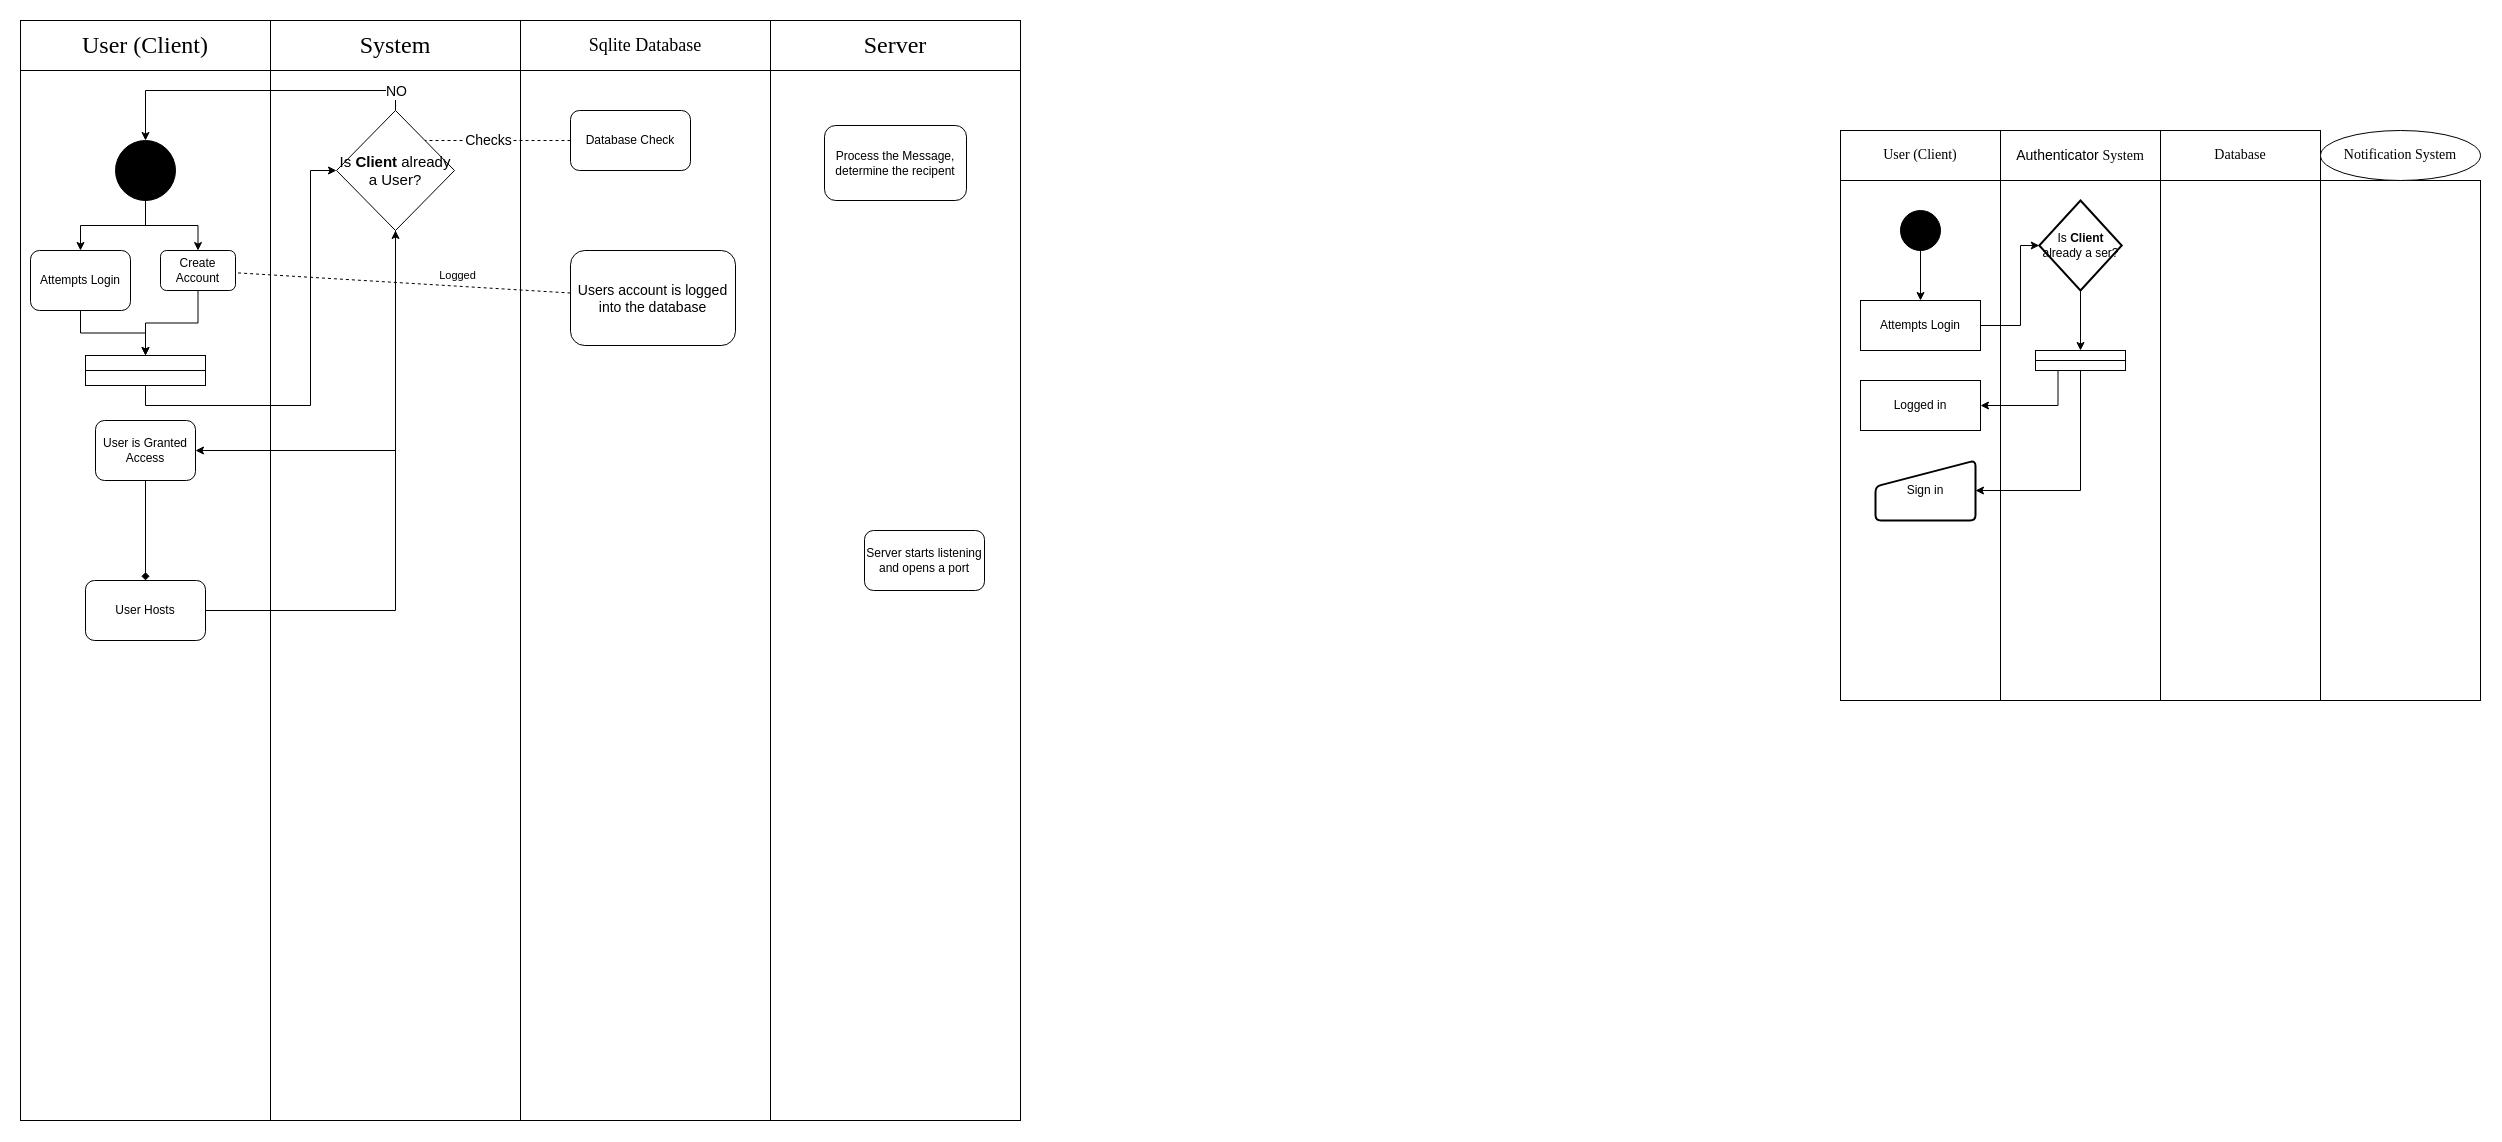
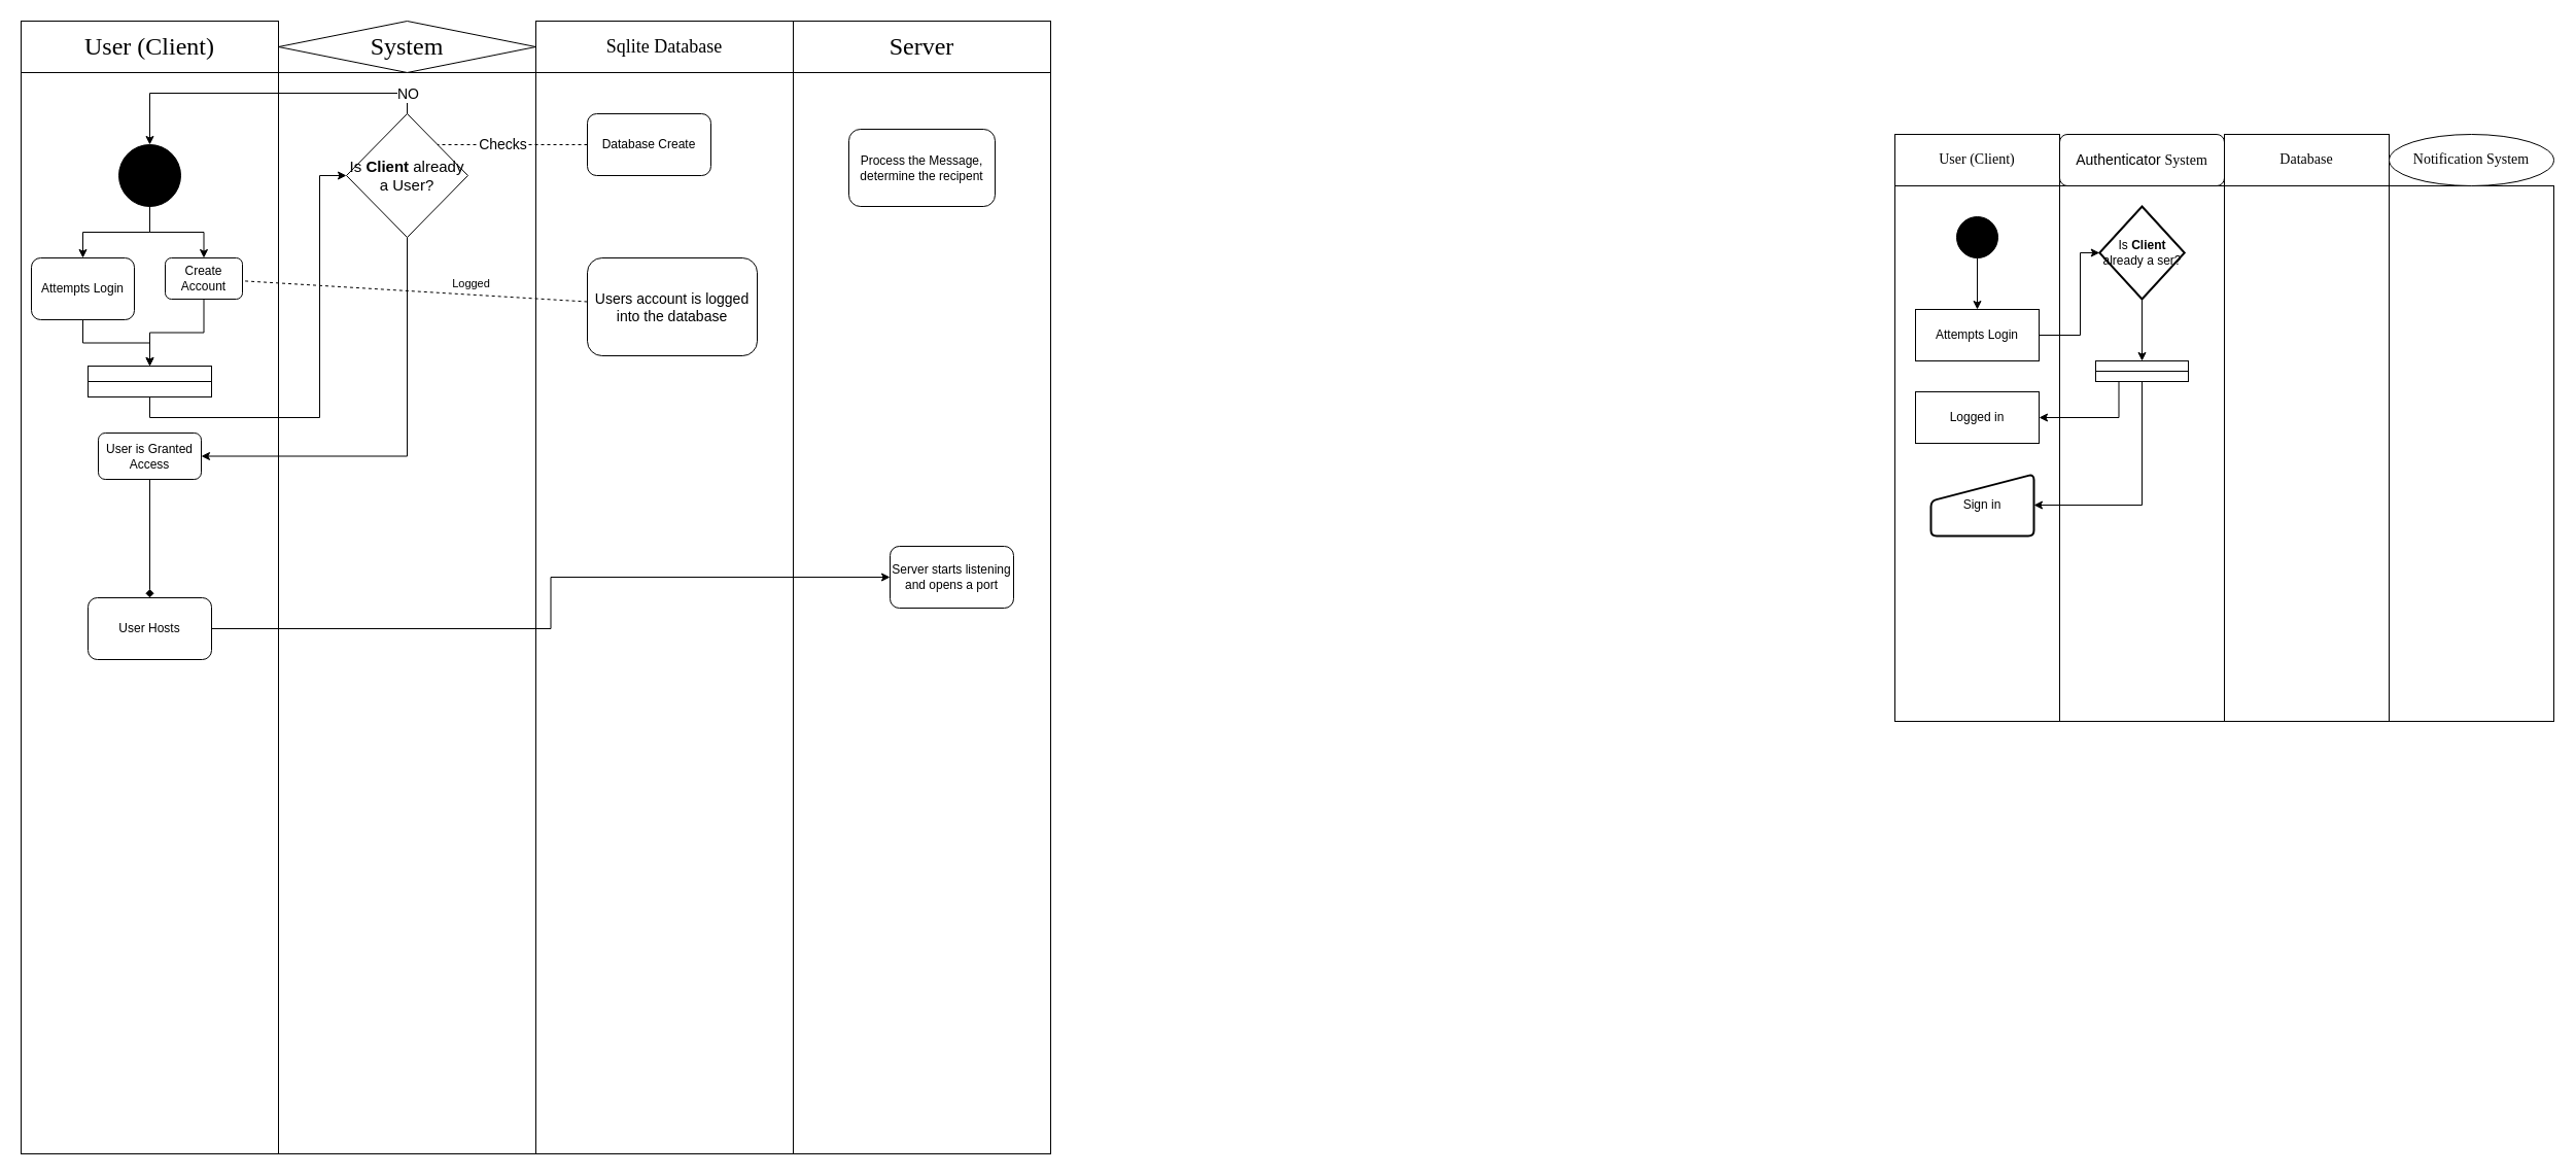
  <mxCell id="0" />
  <mxCell id="1" parent="0" />
  <mxCell id="2" value="" style="rounded=0;whiteSpace=wrap;html=1;" vertex="1" parent="1"><mxGeometry x="1840" y="180" width="160" height="520" as="geometry" /></mxCell>
  <mxCell id="3" value="&lt;font style=&quot;font-size: 14px;&quot; face=&quot;Verdana&quot;&gt;User (Client)&lt;/font&gt;" style="rounded=0;whiteSpace=wrap;html=1;" vertex="1" parent="1"><mxGeometry x="1840" y="130" width="160" height="50" as="geometry" /></mxCell>
  <mxCell id="4" value="" style="rounded=0;whiteSpace=wrap;html=1;" vertex="1" parent="1"><mxGeometry x="2000" y="180" width="160" height="520" as="geometry" /></mxCell>
- <mxCell id="5" value="&lt;font style=&quot;font-size: 14px;&quot;&gt;Authenticator&lt;/font&gt;&lt;font style=&quot;font-size: 14px;&quot;&gt; &lt;font face=&quot;Verdana&quot;&gt;System&lt;/font&gt;&lt;/font&gt;" style="rounded=0;whiteSpace=wrap;html=1;" vertex="1" parent="1"><mxGeometry x="2000" y="130" width="160" height="50" as="geometry" /></mxCell>
+ <mxCell id="5" value="&lt;font style=&quot;font-size: 14px;&quot;&gt;Authenticator&lt;/font&gt;&lt;font style=&quot;font-size: 14px;&quot;&gt; &lt;font face=&quot;Verdana&quot;&gt;System&lt;/font&gt;&lt;/font&gt;" style="whiteSpace=wrap;html=1;rounded=1;" vertex="1" parent="1"><mxGeometry x="2000" y="130" width="160" height="50" as="geometry" /></mxCell>
  <mxCell id="6" value="" style="rounded=0;whiteSpace=wrap;html=1;" vertex="1" parent="1"><mxGeometry x="2160" y="180" width="160" height="520" as="geometry" /></mxCell>
  <mxCell id="7" value="&lt;div&gt;&lt;font style=&quot;font-size: 14px;&quot; face=&quot;Verdana&quot;&gt;Database&lt;/font&gt;&lt;/div&gt;" style="rounded=0;whiteSpace=wrap;html=1;" vertex="1" parent="1"><mxGeometry x="2160" y="130" width="160" height="50" as="geometry" /></mxCell>
  <mxCell id="8" value="" style="rounded=0;whiteSpace=wrap;html=1;" vertex="1" parent="1"><mxGeometry x="2320" y="180" width="160" height="520" as="geometry" /></mxCell>
  <mxCell id="9" value="&lt;font style=&quot;font-size: 14px;&quot; face=&quot;Verdana&quot;&gt;Notification System&lt;br&gt;&lt;/font&gt;" style="ellipse;whiteSpace=wrap;html=1;" vertex="1" parent="1"><mxGeometry x="2320" y="130" width="160" height="50" as="geometry" /></mxCell>
  <mxCell id="10" style="edgeStyle=orthogonalEdgeStyle;rounded=0;orthogonalLoop=1;jettySize=auto;html=1;exitX=0.5;exitY=1;exitDx=0;exitDy=0;entryX=0.5;entryY=0;entryDx=0;entryDy=0;" edge="1" parent="1" source="11" target="12"><mxGeometry relative="1" as="geometry" /></mxCell>
  <mxCell id="11" value="" style="ellipse;whiteSpace=wrap;html=1;aspect=fixed;fillColor=#000000;" vertex="1" parent="1"><mxGeometry x="1900" y="210" width="40" height="40" as="geometry" /></mxCell>
  <mxCell id="12" value="Attempts Login" style="rounded=0;whiteSpace=wrap;html=1;" vertex="1" parent="1"><mxGeometry x="1860" y="300" width="120" height="50" as="geometry" /></mxCell>
  <mxCell id="13" value="Sign in " style="html=1;strokeWidth=2;shape=manualInput;whiteSpace=wrap;rounded=1;size=26;arcSize=11;" vertex="1" parent="1"><mxGeometry x="1875" y="460" width="100" height="60" as="geometry" /></mxCell>
  <mxCell id="14" style="edgeStyle=orthogonalEdgeStyle;rounded=0;orthogonalLoop=1;jettySize=auto;html=1;exitX=0.5;exitY=1;exitDx=0;exitDy=0;exitPerimeter=0;entryX=0.5;entryY=0;entryDx=0;entryDy=0;" edge="1" parent="1" source="15" target="18"><mxGeometry relative="1" as="geometry" /></mxCell>
  <mxCell id="15" value="&lt;div align=&quot;center&quot;&gt;&lt;font style=&quot;font-size: 12px;&quot;&gt;Is &lt;b&gt;Client&lt;/b&gt; already a ser?&lt;/font&gt;&lt;/div&gt;" style="strokeWidth=2;html=1;shape=mxgraph.flowchart.decision;whiteSpace=wrap;align=center;" vertex="1" parent="1"><mxGeometry x="2038.75" y="200" width="82.5" height="90" as="geometry" /></mxCell>
  <mxCell id="16" style="edgeStyle=orthogonalEdgeStyle;rounded=0;orthogonalLoop=1;jettySize=auto;html=1;exitX=1;exitY=0.5;exitDx=0;exitDy=0;entryX=0;entryY=0.5;entryDx=0;entryDy=0;entryPerimeter=0;" edge="1" parent="1" source="12" target="15"><mxGeometry relative="1" as="geometry"><Array as="points"><mxPoint x="2020" y="325" /><mxPoint x="2020" y="245" /></Array></mxGeometry></mxCell>
  <mxCell id="17" value="Logged in" style="rounded=0;whiteSpace=wrap;html=1;" vertex="1" parent="1"><mxGeometry x="1860" y="380" width="120" height="50" as="geometry" /></mxCell>
  <mxCell id="18" value="" style="rounded=0;whiteSpace=wrap;html=1;" vertex="1" parent="1"><mxGeometry x="2035" y="350" width="90" height="10" as="geometry" /></mxCell>
  <mxCell id="19" style="edgeStyle=orthogonalEdgeStyle;rounded=0;orthogonalLoop=1;jettySize=auto;html=1;exitX=0.25;exitY=1;exitDx=0;exitDy=0;entryX=1;entryY=0.5;entryDx=0;entryDy=0;" edge="1" parent="1" source="21" target="17"><mxGeometry relative="1" as="geometry" /></mxCell>
  <mxCell id="20" style="edgeStyle=orthogonalEdgeStyle;rounded=0;orthogonalLoop=1;jettySize=auto;html=1;exitX=0.5;exitY=1;exitDx=0;exitDy=0;entryX=1;entryY=0.5;entryDx=0;entryDy=0;" edge="1" parent="1" source="21" target="13"><mxGeometry relative="1" as="geometry" /></mxCell>
  <mxCell id="21" value="" style="rounded=0;whiteSpace=wrap;html=1;" vertex="1" parent="1"><mxGeometry x="2035" y="360" width="90" height="10" as="geometry" /></mxCell>
  <mxCell id="22" value="" style="rounded=0;whiteSpace=wrap;html=1;" vertex="1" parent="1"><mxGeometry x="20" y="70" width="250" height="1050" as="geometry" /></mxCell>
  <mxCell id="23" value="&lt;font style=&quot;font-size: 24px;&quot; face=&quot;Verdana&quot;&gt;User (Client)&lt;/font&gt;" style="rounded=0;whiteSpace=wrap;html=1;" vertex="1" parent="1"><mxGeometry x="20" width="250" height="50" as="geometry" y="20" /></mxCell>
  <mxCell id="24" value="" style="rounded=0;whiteSpace=wrap;html=1;" vertex="1" parent="1"><mxGeometry x="270" y="70" width="250" height="1050" as="geometry" /></mxCell>
- <mxCell id="25" value="&lt;font style=&quot;font-size: 24px;&quot; face=&quot;Verdana&quot;&gt;System&lt;/font&gt;" style="rounded=0;whiteSpace=wrap;html=1;" vertex="1" parent="1"><mxGeometry x="270" width="250" height="50" as="geometry" y="20" /></mxCell>
+ <mxCell id="25" value="&lt;font style=&quot;font-size: 24px;&quot; face=&quot;Verdana&quot;&gt;System&lt;/font&gt;" style="rhombus;whiteSpace=wrap;html=1;" vertex="1" parent="1"><mxGeometry x="270" width="250" height="50" as="geometry" y="20" /></mxCell>
  <mxCell id="26" value="" style="rounded=0;whiteSpace=wrap;html=1;" vertex="1" parent="1"><mxGeometry x="520" y="70" width="250" height="1050" as="geometry" /></mxCell>
  <mxCell id="27" value="&lt;font style=&quot;font-size: 18px;&quot; face=&quot;Verdana&quot;&gt;Sqlite Database&lt;/font&gt;" style="rounded=0;whiteSpace=wrap;html=1;" vertex="1" parent="1"><mxGeometry x="520" width="250" height="50" as="geometry" y="20" /></mxCell>
  <mxCell id="28" value="" style="rounded=0;whiteSpace=wrap;html=1;" vertex="1" parent="1"><mxGeometry x="770" y="70" width="250" height="1050" as="geometry" /></mxCell>
  <mxCell id="29" value="&lt;font style=&quot;font-size: 24px;&quot; face=&quot;Verdana&quot;&gt;Server&lt;/font&gt;" style="rounded=0;whiteSpace=wrap;html=1;" vertex="1" parent="1"><mxGeometry x="770" width="250" height="50" as="geometry" y="20" /></mxCell>
  <mxCell id="30" style="edgeStyle=orthogonalEdgeStyle;rounded=0;orthogonalLoop=1;jettySize=auto;html=1;exitX=0.5;exitY=1;exitDx=0;exitDy=0;entryX=0.5;entryY=0;entryDx=0;entryDy=0;" edge="1" parent="1" source="32" target="42"><mxGeometry relative="1" as="geometry"><mxPoint x="145" y="220" as="targetPoint" /></mxGeometry></mxCell>
  <mxCell id="31" style="edgeStyle=orthogonalEdgeStyle;rounded=0;orthogonalLoop=1;jettySize=auto;html=1;exitX=0.5;exitY=1;exitDx=0;exitDy=0;entryX=0.5;entryY=0;entryDx=0;entryDy=0;" edge="1" parent="1" source="32" target="46"><mxGeometry relative="1" as="geometry" /></mxCell>
  <mxCell id="32" value="" style="ellipse;whiteSpace=wrap;html=1;aspect=fixed;fillColor=#000000;" vertex="1" parent="1"><mxGeometry x="115" y="140" width="60" height="60" as="geometry" /></mxCell>
  <mxCell id="33" value="Process the Message, determine the recipent" style="rounded=1;whiteSpace=wrap;html=1;" vertex="1" parent="1"><mxGeometry x="824" y="125" width="142" height="75" as="geometry" /></mxCell>
  <mxCell id="34" style="edgeStyle=orthogonalEdgeStyle;rounded=0;orthogonalLoop=1;jettySize=auto;html=1;exitX=0.5;exitY=0;exitDx=0;exitDy=0;entryX=0.5;entryY=0;entryDx=0;entryDy=0;" edge="1" parent="1" source="37" target="32"><mxGeometry relative="1" as="geometry" /></mxCell>
  <mxCell id="35" value="&lt;font style=&quot;font-size: 14px;&quot;&gt;NO&lt;/font&gt;" style="edgeLabel;html=1;align=center;verticalAlign=middle;resizable=0;points=[];" vertex="1" connectable="0" parent="34"><mxGeometry x="-0.306" relative="1" as="geometry"><mxPoint x="91" as="offset" /></mxGeometry></mxCell>
  <mxCell id="36" style="edgeStyle=orthogonalEdgeStyle;rounded=0;orthogonalLoop=1;jettySize=auto;html=1;exitX=0.5;exitY=1;exitDx=0;exitDy=0;entryX=1;entryY=0.5;entryDx=0;entryDy=0;" edge="1" parent="1" source="37" target="44"><mxGeometry relative="1" as="geometry" /></mxCell>
  <mxCell id="37" value="&lt;div style=&quot;font-size: 15px;&quot; align=&quot;center&quot;&gt;&lt;font style=&quot;font-size: 15px;&quot;&gt;Is &lt;b&gt;Client&lt;/b&gt; already a User?&lt;/font&gt;&lt;/div&gt;" style="rhombus;whiteSpace=wrap;html=1;" vertex="1" parent="1"><mxGeometry x="336" y="110" width="118" height="120" as="geometry" /></mxCell>
- <mxCell id="38" value="Database Check" style="rounded=1;whiteSpace=wrap;html=1;" vertex="1" parent="1"><mxGeometry x="570" y="110" width="120" height="60" as="geometry" /></mxCell>
+ <mxCell id="38" value="Database Create" style="rounded=1;whiteSpace=wrap;html=1;" vertex="1" parent="1"><mxGeometry x="570" y="110" width="120" height="60" as="geometry" /></mxCell>
  <mxCell id="39" value="" style="endArrow=none;dashed=1;html=1;rounded=0;entryX=1;entryY=0;entryDx=0;entryDy=0;exitX=0;exitY=0.5;exitDx=0;exitDy=0;" edge="1" parent="1" source="38" target="37"><mxGeometry width="50" height="50" relative="1" as="geometry"><mxPoint x="460" y="600" as="sourcePoint" /><mxPoint x="510" y="550" as="targetPoint" /></mxGeometry></mxCell>
  <mxCell id="40" value="&lt;font style=&quot;font-size: 14px;&quot;&gt;Checks&lt;/font&gt;" style="edgeLabel;html=1;align=center;verticalAlign=middle;resizable=0;points=[];" vertex="1" connectable="0" parent="39"><mxGeometry x="0.146" y="-1" relative="1" as="geometry"><mxPoint as="offset" /></mxGeometry></mxCell>
  <mxCell id="41" style="edgeStyle=orthogonalEdgeStyle;rounded=0;orthogonalLoop=1;jettySize=auto;html=1;exitX=0.5;exitY=1;exitDx=0;exitDy=0;entryX=0.5;entryY=0;entryDx=0;entryDy=0;" edge="1" parent="1" source="42" target="47"><mxGeometry relative="1" as="geometry" /></mxCell>
  <mxCell id="42" value="Attempts Login" style="rounded=1;whiteSpace=wrap;html=1;" vertex="1" parent="1"><mxGeometry x="30" y="250" width="100" height="60" as="geometry" /></mxCell>
  <mxCell id="43" style="edgeStyle=orthogonalEdgeStyle;rounded=0;orthogonalLoop=1;jettySize=auto;html=1;exitX=0.5;exitY=1;exitDx=0;exitDy=0;endArrow=diamond;" edge="1" parent="1" source="44" target="51"><mxGeometry relative="1" as="geometry" /></mxCell>
- <mxCell id="44" value="User is Granted Access" style="rounded=1;whiteSpace=wrap;html=1;" vertex="1" parent="1"><mxGeometry x="95" y="420" width="100" height="60" as="geometry" /></mxCell>
+ <mxCell id="44" value="User is Granted Access" style="rounded=1;whiteSpace=wrap;html=1;" vertex="1" parent="1"><mxGeometry x="95" y="420" width="100" height="45" as="geometry" /></mxCell>
  <mxCell id="45" style="edgeStyle=orthogonalEdgeStyle;rounded=0;orthogonalLoop=1;jettySize=auto;html=1;exitX=0.5;exitY=1;exitDx=0;exitDy=0;entryX=0.5;entryY=0;entryDx=0;entryDy=0;" edge="1" parent="1" source="46" target="47"><mxGeometry relative="1" as="geometry" /></mxCell>
  <mxCell id="46" value="Create Account" style="rounded=1;whiteSpace=wrap;html=1;" vertex="1" parent="1"><mxGeometry x="160" y="250" width="75" height="40" as="geometry" /></mxCell>
  <mxCell id="47" value="" style="rounded=0;whiteSpace=wrap;html=1;" vertex="1" parent="1"><mxGeometry x="85" y="355" width="120" height="15" as="geometry" /></mxCell>
  <mxCell id="48" style="edgeStyle=orthogonalEdgeStyle;rounded=0;orthogonalLoop=1;jettySize=auto;html=1;exitX=0.5;exitY=1;exitDx=0;exitDy=0;entryX=0;entryY=0.5;entryDx=0;entryDy=0;" edge="1" parent="1" source="49" target="37"><mxGeometry relative="1" as="geometry"><Array as="points"><mxPoint x="145" y="405" /><mxPoint x="310" y="405" /><mxPoint x="310" y="170" /></Array></mxGeometry></mxCell>
  <mxCell id="49" value="" style="rounded=0;whiteSpace=wrap;html=1;" vertex="1" parent="1"><mxGeometry x="85" y="370" width="120" height="15" as="geometry" /></mxCell>
- <mxCell id="50" style="edgeStyle=orthogonalEdgeStyle;rounded=0;orthogonalLoop=1;jettySize=auto;html=1;" edge="1" parent="1" source="51" target="37"><mxGeometry relative="1" as="geometry" /></mxCell>
+ <mxCell id="50" style="edgeStyle=orthogonalEdgeStyle;rounded=0;orthogonalLoop=1;jettySize=auto;html=1;" edge="1" parent="1" source="51" target="52"><mxGeometry relative="1" as="geometry" /></mxCell>
  <mxCell id="51" value="User Hosts" style="rounded=1;whiteSpace=wrap;html=1;" vertex="1" parent="1"><mxGeometry x="85" y="580" width="120" height="60" as="geometry" /></mxCell>
  <mxCell id="52" value="Server starts listening and opens a port" style="rounded=1;whiteSpace=wrap;html=1;" vertex="1" parent="1"><mxGeometry x="864" y="530" width="120" height="60" as="geometry" /></mxCell>
  <mxCell id="53" value="&lt;font style=&quot;font-size: 14px;&quot;&gt;Users account is logged into the database&lt;/font&gt;" style="rounded=1;whiteSpace=wrap;html=1;" vertex="1" parent="1"><mxGeometry x="570" y="250" width="165" height="95" as="geometry" /></mxCell>
  <mxCell id="54" value="" style="endArrow=none;dashed=1;html=1;rounded=0;" edge="1" parent="1" source="53" target="46"><mxGeometry width="50" height="50" relative="1" as="geometry"><mxPoint x="481" y="279.47" as="sourcePoint" /><mxPoint x="336" y="279.47" as="targetPoint" /></mxGeometry></mxCell>
  <mxCell id="55" value="Logged" style="edgeLabel;html=1;align=center;verticalAlign=middle;resizable=0;points=[];" vertex="1" connectable="0" parent="54"><mxGeometry x="0.146" y="-1" relative="1" as="geometry"><mxPoint x="78" y="-5" as="offset" /></mxGeometry></mxCell>
